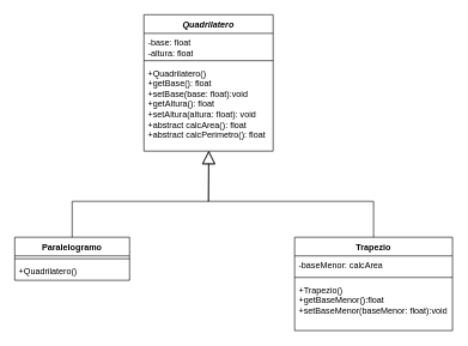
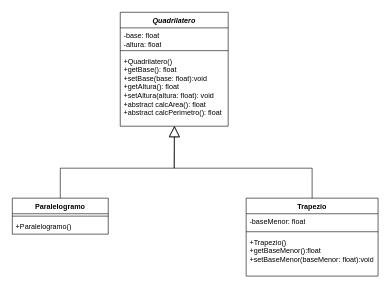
  <mxCell id="0" />
  <mxCell id="1" parent="0" />
  <mxCell id="2" value="&lt;i&gt;Quadrilatero&lt;/i&gt;" style="swimlane;fontStyle=1;align=center;verticalAlign=top;childLayout=stackLayout;horizontal=1;startSize=26;horizontalStack=0;resizeParent=1;resizeParentMax=0;resizeLast=0;collapsible=1;marginBottom=0;whiteSpace=wrap;html=1;" vertex="1" parent="1"><mxGeometry x="200" y="20" width="180" height="190" as="geometry" /></mxCell>
  <mxCell id="3" value="-base: float&lt;div&gt;-altura: float&lt;/div&gt;" style="text;strokeColor=none;fillColor=none;align=left;verticalAlign=top;spacingLeft=4;spacingRight=4;overflow=hidden;rotatable=0;points=[[0,0.5],[1,0.5]];portConstraint=eastwest;whiteSpace=wrap;html=1;" vertex="1" parent="2"><mxGeometry y="26" width="180" height="34" as="geometry" /></mxCell>
  <mxCell id="4" value="" style="line;strokeWidth=1;fillColor=none;align=left;verticalAlign=middle;spacingTop=-1;spacingLeft=3;spacingRight=3;rotatable=0;labelPosition=right;points=[];portConstraint=eastwest;strokeColor=inherit;" vertex="1" parent="2"><mxGeometry y="60" width="180" height="8" as="geometry" /></mxCell>
  <mxCell id="5" value="+Quadrilatero()&lt;div&gt;+getBase(): float&lt;/div&gt;&lt;div&gt;+setBase(base: float):void&lt;/div&gt;&lt;div&gt;+getAltura(): float&lt;/div&gt;&lt;div&gt;+setAltura(altura: float): void&lt;/div&gt;&lt;div&gt;+abstract calcArea(): float&lt;/div&gt;&lt;div&gt;+abstract calcPerimetro(): float&lt;/div&gt;" style="text;strokeColor=none;fillColor=none;align=left;verticalAlign=top;spacingLeft=4;spacingRight=4;overflow=hidden;rotatable=0;points=[[0,0.5],[1,0.5]];portConstraint=eastwest;whiteSpace=wrap;html=1;" vertex="1" parent="2"><mxGeometry y="68" width="180" height="122" as="geometry" /></mxCell>
  <mxCell id="6" value="Trapezio" style="swimlane;fontStyle=1;align=center;verticalAlign=top;childLayout=stackLayout;horizontal=1;startSize=26;horizontalStack=0;resizeParent=1;resizeParentMax=0;resizeLast=0;collapsible=1;marginBottom=0;whiteSpace=wrap;html=1;" vertex="1" parent="1"><mxGeometry x="410" y="330" width="220" height="130" as="geometry" /></mxCell>
- <mxCell id="7" value="-baseMenor: calcArea" style="text;strokeColor=none;fillColor=none;align=left;verticalAlign=top;spacingLeft=4;spacingRight=4;overflow=hidden;rotatable=0;points=[[0,0.5],[1,0.5]];portConstraint=eastwest;whiteSpace=wrap;html=1;" vertex="1" parent="6"><mxGeometry y="26" width="220" height="26" as="geometry" /></mxCell>
+ <mxCell id="7" value="-baseMenor: float" style="text;strokeColor=none;fillColor=none;align=left;verticalAlign=top;spacingLeft=4;spacingRight=4;overflow=hidden;rotatable=0;points=[[0,0.5],[1,0.5]];portConstraint=eastwest;whiteSpace=wrap;html=1;" vertex="1" parent="6"><mxGeometry y="26" width="220" height="26" as="geometry" /></mxCell>
  <mxCell id="8" value="" style="line;strokeWidth=1;fillColor=none;align=left;verticalAlign=middle;spacingTop=-1;spacingLeft=3;spacingRight=3;rotatable=0;labelPosition=right;points=[];portConstraint=eastwest;strokeColor=inherit;" vertex="1" parent="6"><mxGeometry y="52" width="220" height="8" as="geometry" /></mxCell>
  <mxCell id="9" value="+Trapezio()&lt;div&gt;+getBaseMenor():float&lt;/div&gt;&lt;div&gt;+setBaseMenor(baseMenor: float):void&lt;/div&gt;" style="text;strokeColor=none;fillColor=none;align=left;verticalAlign=top;spacingLeft=4;spacingRight=4;overflow=hidden;rotatable=0;points=[[0,0.5],[1,0.5]];portConstraint=eastwest;whiteSpace=wrap;html=1;" vertex="1" parent="6"><mxGeometry y="60" width="220" height="70" as="geometry" /></mxCell>
  <mxCell id="10" value="Paralelogramo" style="swimlane;fontStyle=1;align=center;verticalAlign=top;childLayout=stackLayout;horizontal=1;startSize=26;horizontalStack=0;resizeParent=1;resizeParentMax=0;resizeLast=0;collapsible=1;marginBottom=0;whiteSpace=wrap;html=1;" vertex="1" parent="1"><mxGeometry x="20" y="330" width="160" height="60" as="geometry" /></mxCell>
  <mxCell id="11" value="" style="line;strokeWidth=1;fillColor=none;align=left;verticalAlign=middle;spacingTop=-1;spacingLeft=3;spacingRight=3;rotatable=0;labelPosition=right;points=[];portConstraint=eastwest;strokeColor=inherit;" vertex="1" parent="10"><mxGeometry y="26" width="160" height="8" as="geometry" /></mxCell>
- <mxCell id="12" value="+Quadrilatero()" style="text;strokeColor=none;fillColor=none;align=left;verticalAlign=top;spacingLeft=4;spacingRight=4;overflow=hidden;rotatable=0;points=[[0,0.5],[1,0.5]];portConstraint=eastwest;whiteSpace=wrap;html=1;" vertex="1" parent="10"><mxGeometry y="34" width="160" height="26" as="geometry" /></mxCell>
+ <mxCell id="12" value="+Paralelogramo()" style="text;strokeColor=none;fillColor=none;align=left;verticalAlign=top;spacingLeft=4;spacingRight=4;overflow=hidden;rotatable=0;points=[[0,0.5],[1,0.5]];portConstraint=eastwest;whiteSpace=wrap;html=1;" vertex="1" parent="10"><mxGeometry y="34" width="160" height="26" as="geometry" /></mxCell>
  <mxCell id="13" value="" style="endArrow=block;endSize=16;endFill=0;html=1;rounded=0;exitX=0.5;exitY=0;exitDx=0;exitDy=0;entryX=0.502;entryY=1;entryDx=0;entryDy=0;entryPerimeter=0;" edge="1" parent="1" source="10" target="5"><mxGeometry width="160" relative="1" as="geometry"><mxPoint x="230" y="280" as="sourcePoint" /><mxPoint x="390" y="280" as="targetPoint" /><Array as="points"><mxPoint x="100" y="280" /><mxPoint x="290" y="280" /></Array></mxGeometry></mxCell>
  <mxCell id="14" value="" style="endArrow=block;endSize=16;endFill=0;html=1;rounded=0;exitX=0.5;exitY=0;exitDx=0;exitDy=0;entryX=0.502;entryY=0.995;entryDx=0;entryDy=0;entryPerimeter=0;" edge="1" parent="1" source="6" target="5"><mxGeometry width="160" relative="1" as="geometry"><mxPoint x="230" y="400" as="sourcePoint" /><mxPoint x="390" y="400" as="targetPoint" /><Array as="points"><mxPoint x="520" y="280" /><mxPoint x="290" y="280" /></Array></mxGeometry></mxCell>
